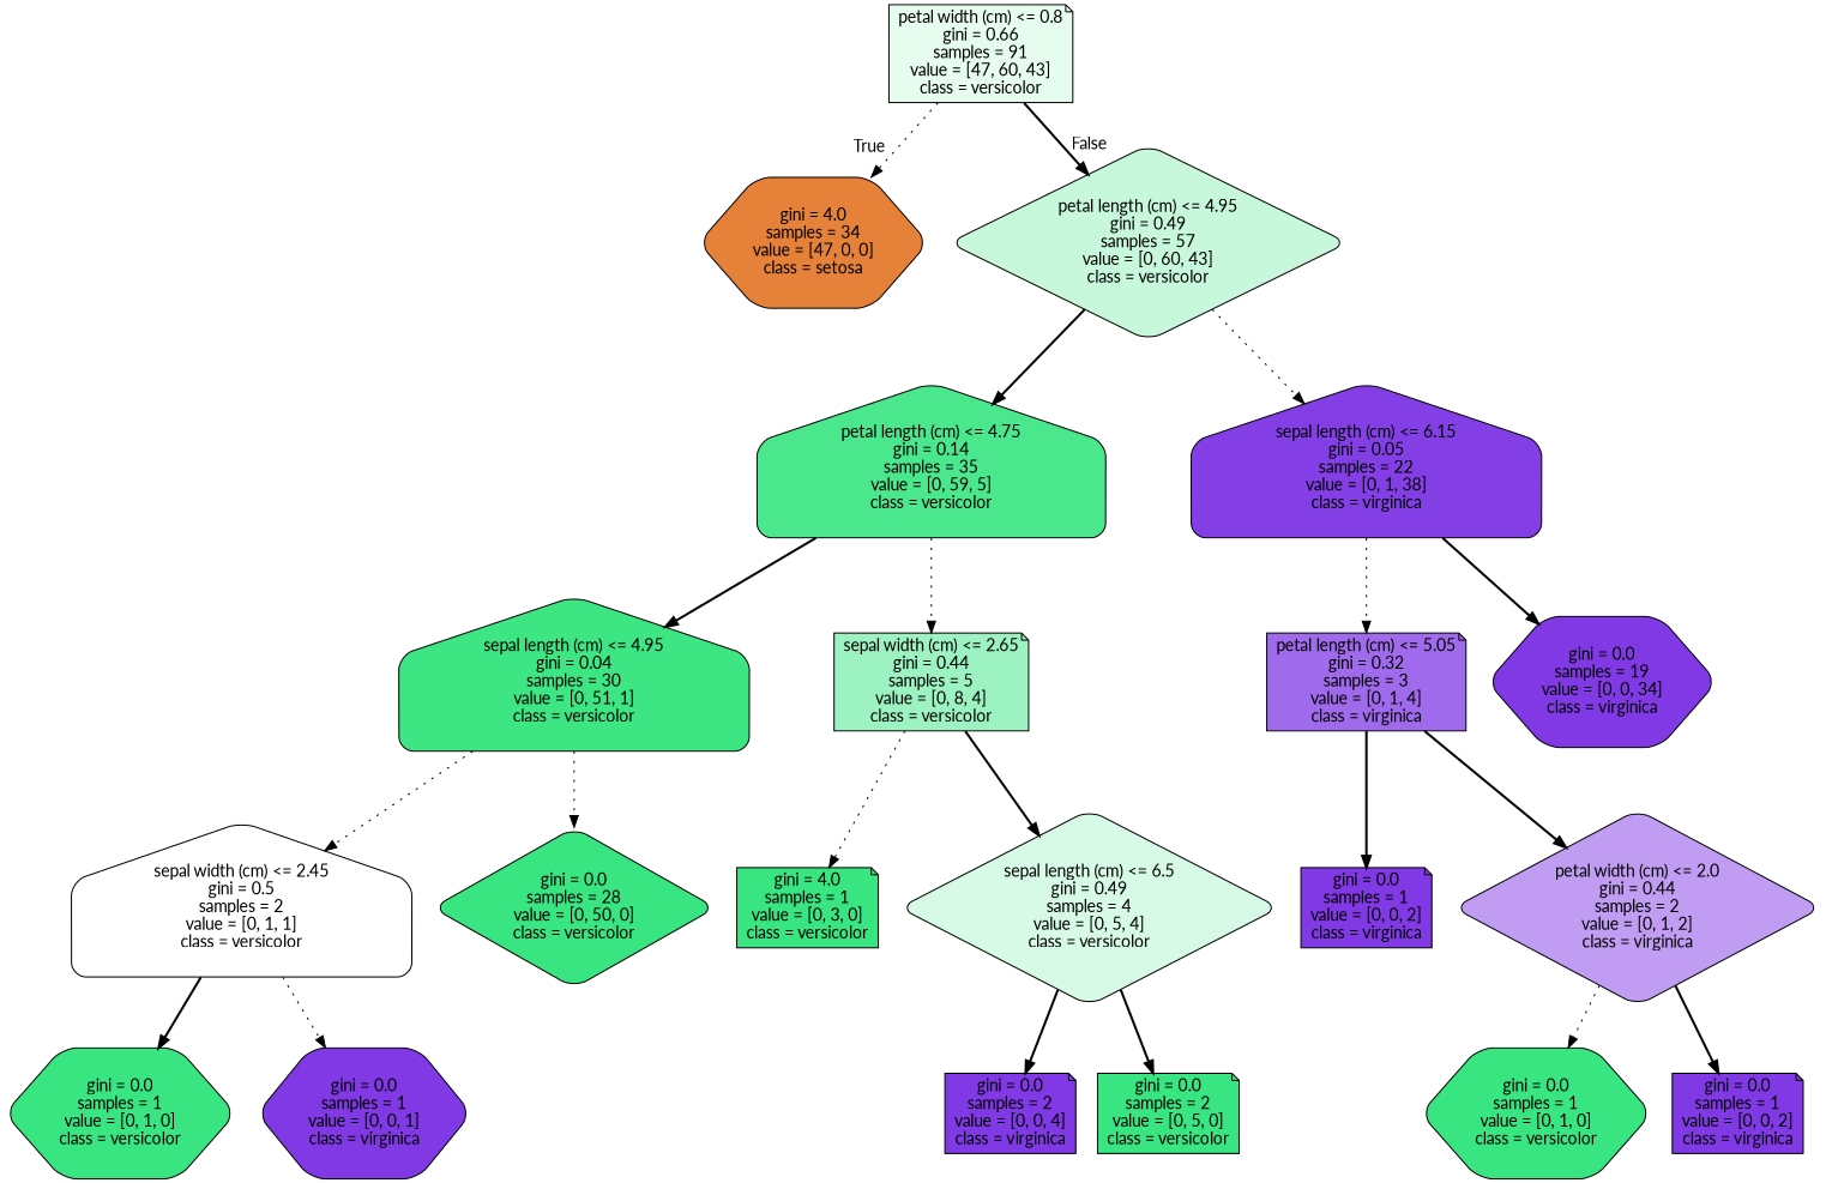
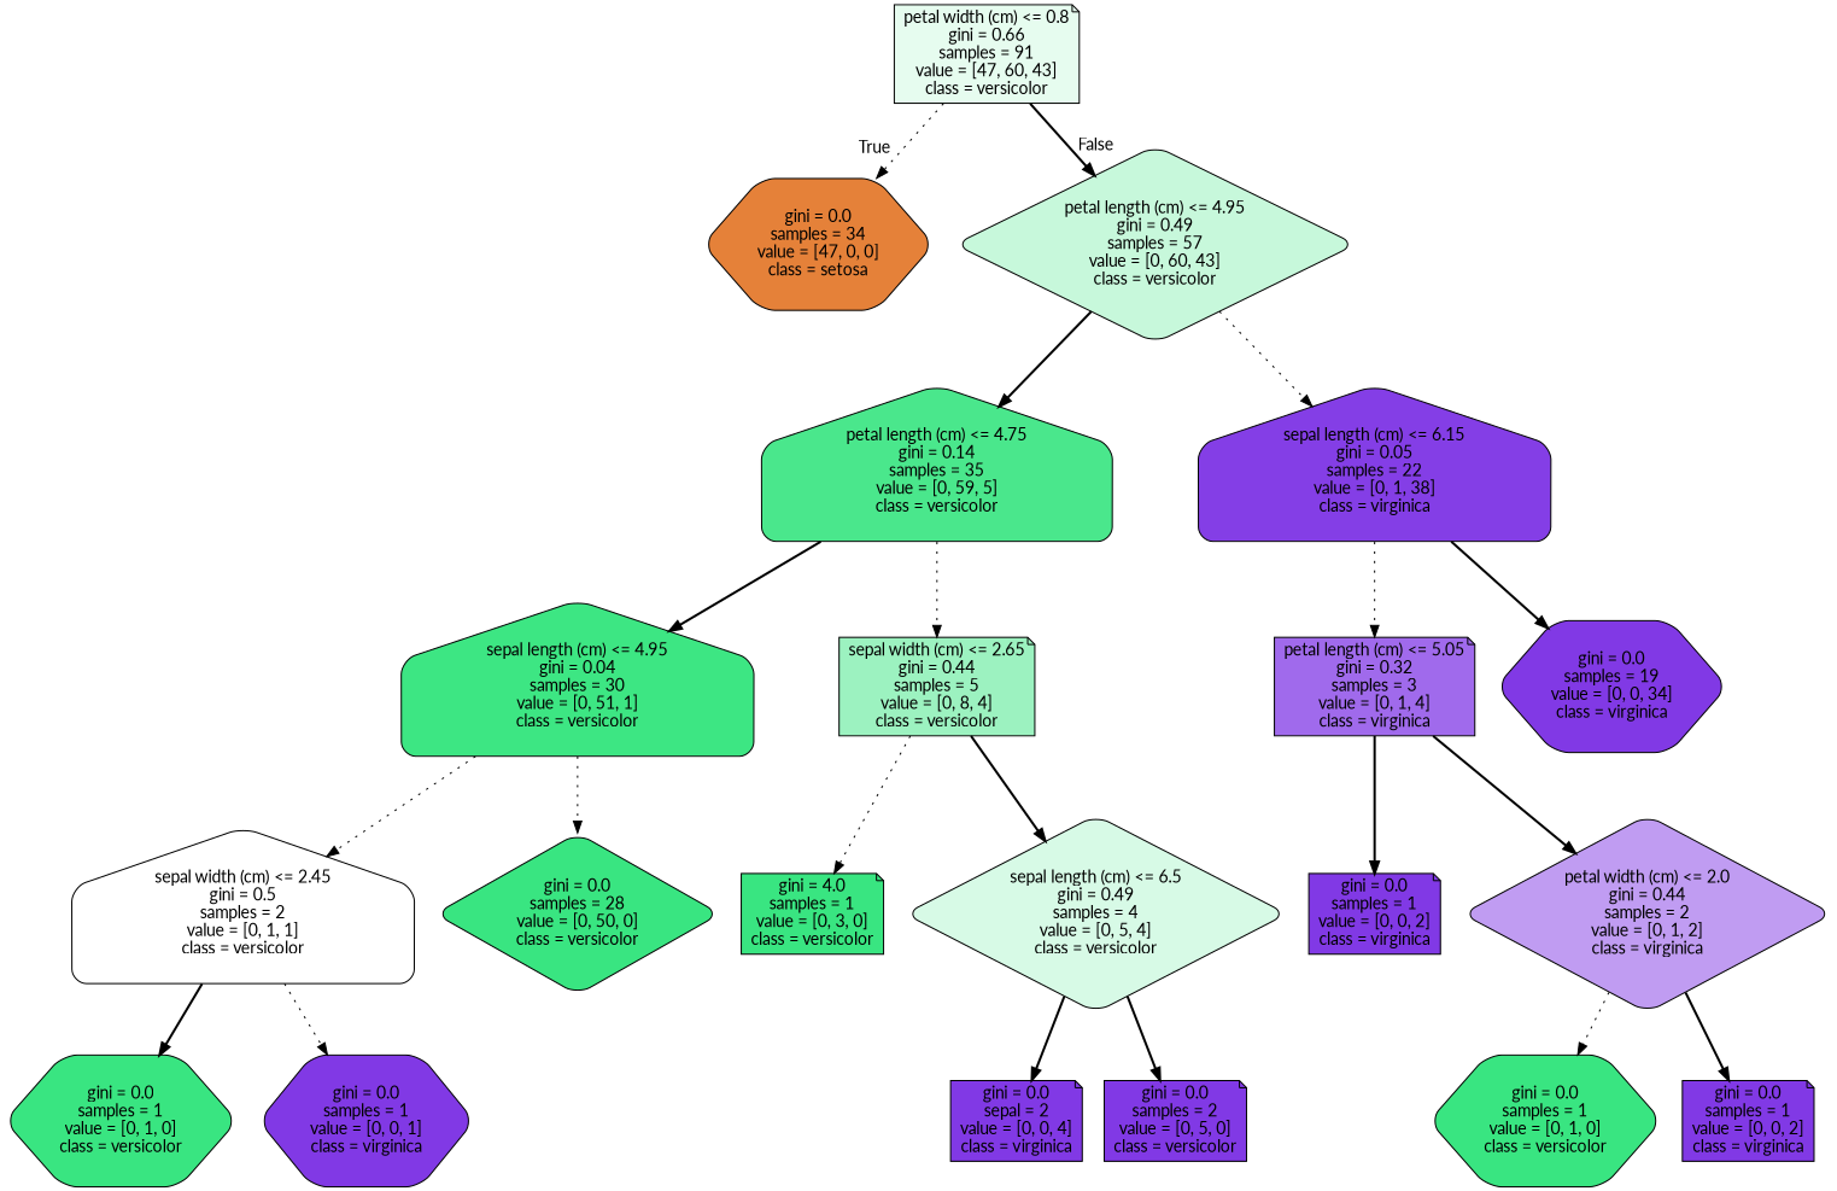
  digraph {
    fontname=Lato
    node [color=black fillcolor="#8139e5" fontname=Lato shape=note style="filled, rounded"]
    edge [fontname=Lato style=bold]
    n1 [fillcolor="#e6fcef" label="petal width (cm) <= 0.8\ngini = 0.66\nsamples = 91\nvalue = [47, 60, 43]\nclass = versicolor"]
-   n2 [fillcolor="#e58139" label="gini = 4.0\nsamples = 34\nvalue = [47, 0, 0]\nclass = setosa" shape=hexagon]
+   n2 [fillcolor="#e58139" label="gini = 0.0\nsamples = 34\nvalue = [47, 0, 0]\nclass = setosa" shape=hexagon]
    n3 [fillcolor="#c7f8db" label="petal length (cm) <= 4.95\ngini = 0.49\nsamples = 57\nvalue = [0, 60, 43]\nclass = versicolor" shape=diamond]
    n4 [fillcolor="#4ae78c" label="petal length (cm) <= 4.75\ngini = 0.14\nsamples = 35\nvalue = [0, 59, 5]\nclass = versicolor" shape=house]
    n5 [fillcolor="#843ee6" label="sepal length (cm) <= 6.15\ngini = 0.05\nsamples = 22\nvalue = [0, 1, 38]\nclass = virginica" shape=house]
    n6 [fillcolor="#3de683" label="sepal length (cm) <= 4.95\ngini = 0.04\nsamples = 30\nvalue = [0, 51, 1]\nclass = versicolor" shape=house]
    n7 [fillcolor="#9cf2c0" label="sepal width (cm) <= 2.65\ngini = 0.44\nsamples = 5\nvalue = [0, 8, 4]\nclass = versicolor"]
    n8 [fillcolor="#a06aec" label="petal length (cm) <= 5.05\ngini = 0.32\nsamples = 3\nvalue = [0, 1, 4]\nclass = virginica"]
    n9 [label="gini = 0.0\nsamples = 19\nvalue = [0, 0, 34]\nclass = virginica" shape=hexagon]
    n10 [fillcolor="#ffffff" label="sepal width (cm) <= 2.45\ngini = 0.5\nsamples = 2\nvalue = [0, 1, 1]\nclass = versicolor" shape=house]
    n11 [fillcolor="#39e581" label="gini = 0.0\nsamples = 28\nvalue = [0, 50, 0]\nclass = versicolor" shape=diamond]
    n12 [fillcolor="#39e581" label="gini = 4.0\nsamples = 1\nvalue = [0, 3, 0]\nclass = versicolor"]
    n13 [fillcolor="#d7fae6" label="sepal length (cm) <= 6.5\ngini = 0.49\nsamples = 4\nvalue = [0, 5, 4]\nclass = versicolor" shape=diamond]
    n14 [fillcolor="#39e581" label="gini = 0.0\nsamples = 1\nvalue = [0, 1, 0]\nclass = versicolor" shape=hexagon]
    n15 [label="gini = 0.0\nsamples = 1\nvalue = [0, 0, 1]\nclass = virginica" shape=hexagon]
-   n16 [label="gini = 0.0\nsamples = 2\nvalue = [0, 0, 4]\nclass = virginica"]
-   n17 [fillcolor="#39e581" label="gini = 0.0\nsamples = 2\nvalue = [0, 5, 0]\nclass = versicolor"]
+   n16 [label="gini = 0.0\nsepal = 2\nvalue = [0, 0, 4]\nclass = virginica"]
+   n17 [label="gini = 0.0\nsamples = 2\nvalue = [0, 5, 0]\nclass = versicolor"]
    n18 [label="gini = 0.0\nsamples = 1\nvalue = [0, 0, 2]\nclass = virginica"]
    n19 [fillcolor="#c09cf2" label="petal width (cm) <= 2.0\ngini = 0.44\nsamples = 2\nvalue = [0, 1, 2]\nclass = virginica" shape=diamond]
    n20 [fillcolor="#39e581" label="gini = 0.0\nsamples = 1\nvalue = [0, 1, 0]\nclass = versicolor" shape=hexagon]
    n21 [label="gini = 0.0\nsamples = 1\nvalue = [0, 0, 2]\nclass = virginica"]
    n1 -> n2 [headlabel=True labelangle=45 labeldistance=2.5 style=dotted]
    n1 -> n3 [headlabel=False labelangle=-45 labeldistance=2.5]
    n3 -> n4
    n3 -> n5 [style=dotted]
    n4 -> n6
    n4 -> n7 [style=dotted]
    n5 -> n8 [style=dotted]
    n5 -> n9
    n6 -> n10 [style=dotted]
    n6 -> n11 [style=dotted]
    n7 -> n12 [style=dotted]
    n7 -> n13
    n8 -> n18
    n8 -> n19
    n10 -> n14
    n10 -> n15 [style=dotted]
    n13 -> n16
    n13 -> n17
    n19 -> n20 [style=dotted]
    n19 -> n21
  }
